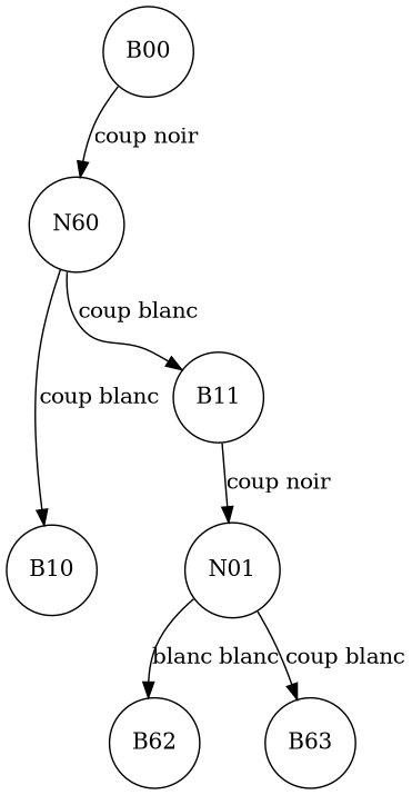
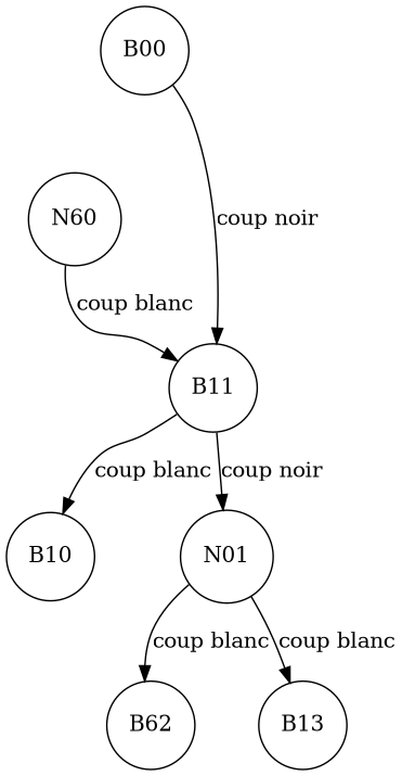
  digraph {
    node [shape=circle]
    n1 [label=N60]
    B00
    B10
    B11
    n5 [label=B62]
    N01
-   B13 [label=B63]
-   n1 -> B10 [label="coup blanc"]
+   B13
+   B11 -> B10 [label="coup blanc"]
    n1 -> B11 [label="coup blanc"]
-   B00 -> n1 [label="coup noir"]
+   B00 -> B11 [label="coup noir"]
    B11 -> N01 [label="coup noir"]
-   N01 -> n5 [label="blanc blanc"]
+   N01 -> n5 [label="coup blanc"]
    N01 -> B13 [label="coup blanc"]
  }
